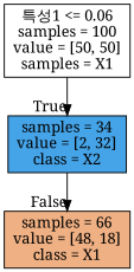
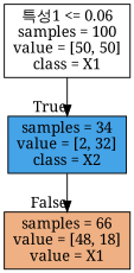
  digraph {
    fontname="Noto Serif"
    node [color=black fontname="Noto Serif" shape=box style=filled]
    edge [fontname="Noto Serif" labeldistance=2.5]
-   n1 [fillcolor="#ffffff" label="특성1 <= 0.06\nsamples = 100\nvalue = [50, 50]\nsamples = X1"]
+   n1 [fillcolor="#ffffff" label="특성1 <= 0.06\nsamples = 100\nvalue = [50, 50]\nclass = X1"]
    n2 [fillcolor="#45a3e7" label="samples = 34\nvalue = [2, 32]\nclass = X2"]
-   n3 [fillcolor="#efb083" label="samples = 66\nvalue = [48, 18]\nclass = X1"]
+   n3 [fillcolor="#efb083" label="samples = 66\nvalue = [48, 18]\nvalue = X1"]
    n1 -> n2 [headlabel=True labelangle=45]
    n2 -> n3 [headlabel=False labelangle=-45]
  }
